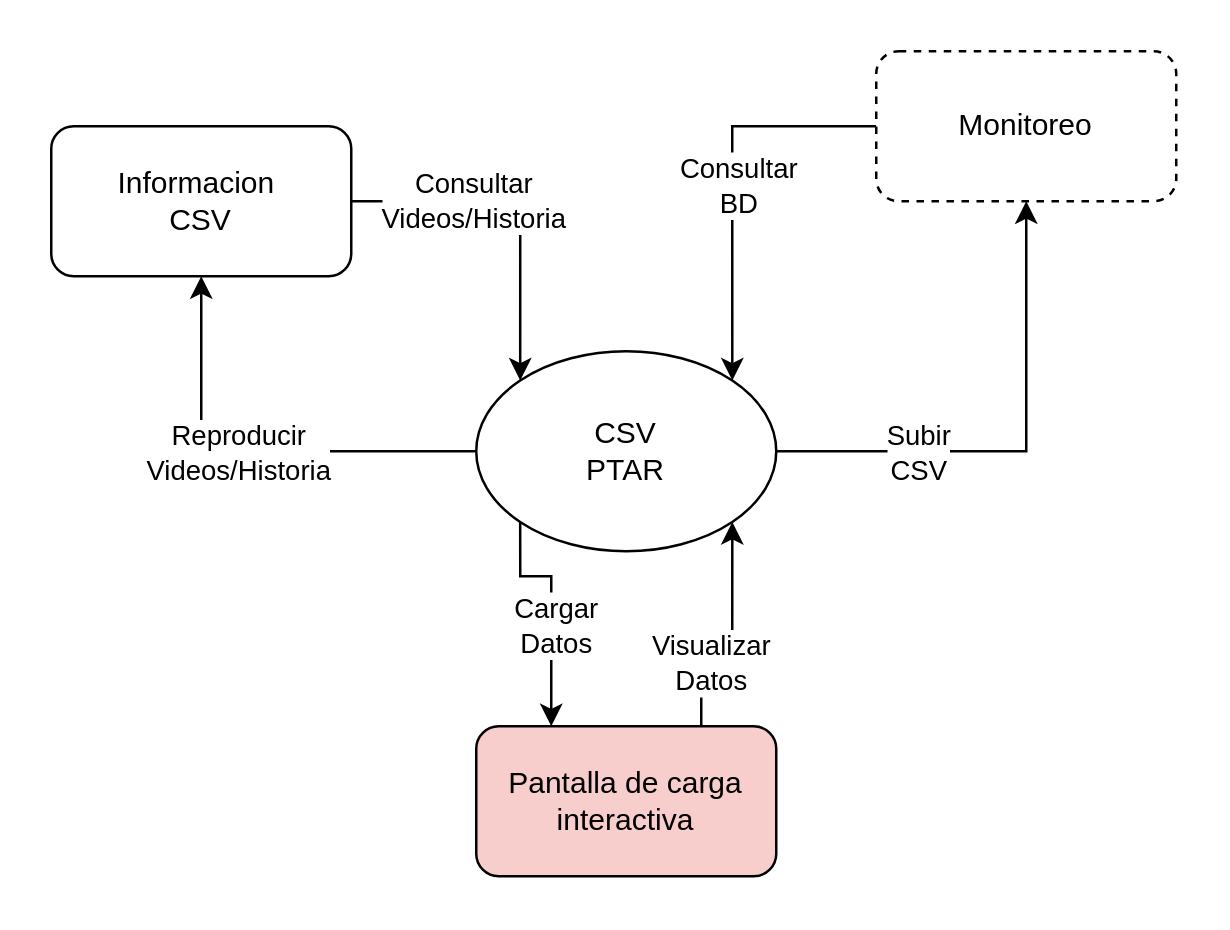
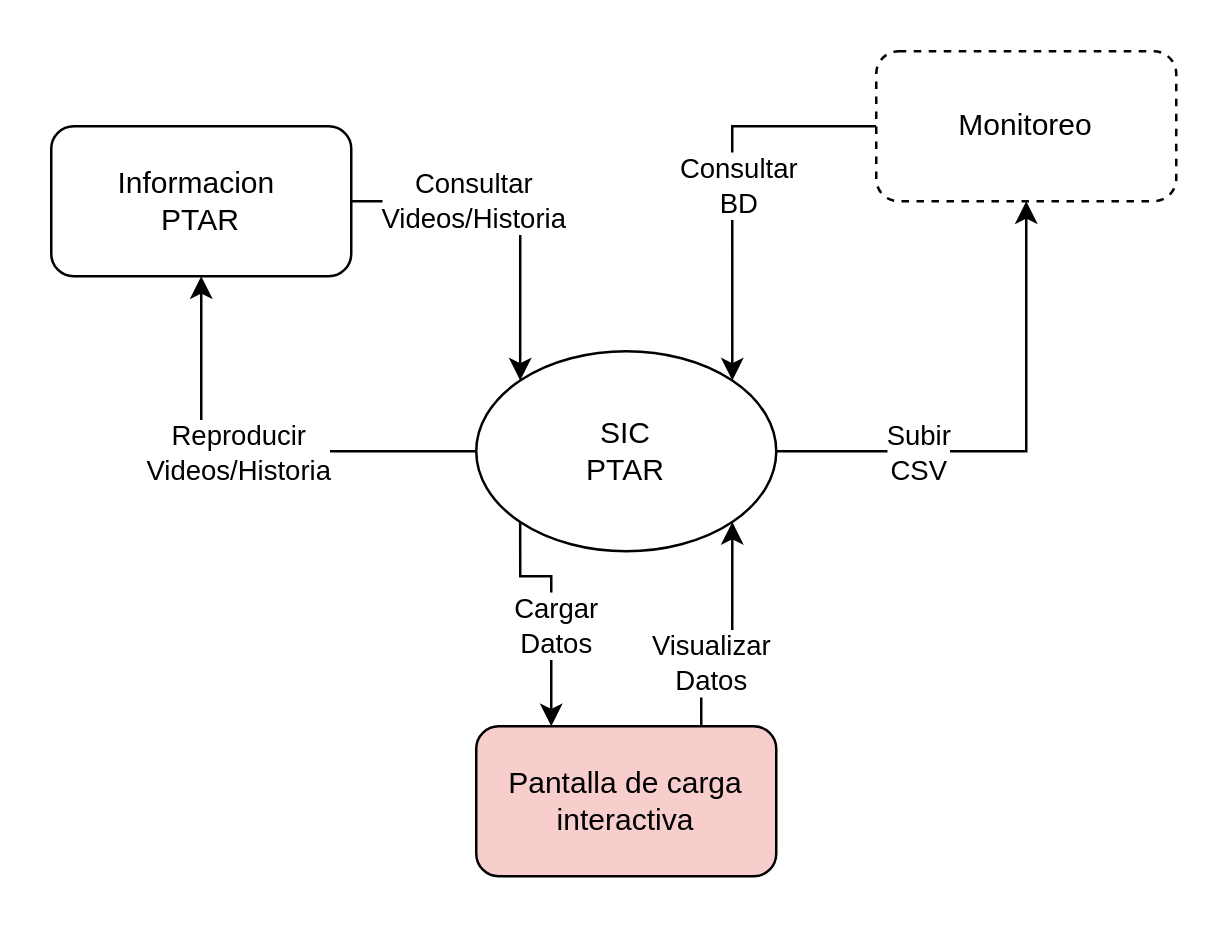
  <mxCell id="0" />
  <mxCell id="1" parent="0" />
  <mxCell id="2" style="edgeStyle=orthogonalEdgeStyle;rounded=0;orthogonalLoop=1;jettySize=auto;html=1;exitX=0;exitY=0.5;exitDx=0;exitDy=0;entryX=0.5;entryY=1;entryDx=0;entryDy=0;" edge="1" parent="1" source="8" target="11"><mxGeometry relative="1" as="geometry" /></mxCell>
  <mxCell id="3" value="Reproducir&lt;div&gt;Videos/Historia&lt;/div&gt;" style="edgeLabel;html=1;align=center;verticalAlign=middle;resizable=0;points=[];" vertex="1" connectable="0" parent="2"><mxGeometry x="0.067" relative="1" as="geometry"><mxPoint as="offset" /></mxGeometry></mxCell>
  <mxCell id="4" style="edgeStyle=orthogonalEdgeStyle;rounded=0;orthogonalLoop=1;jettySize=auto;html=1;entryX=0.5;entryY=1;entryDx=0;entryDy=0;" edge="1" parent="1" source="8" target="14"><mxGeometry relative="1" as="geometry" /></mxCell>
  <mxCell id="5" value="Subir&lt;div&gt;CSV&lt;/div&gt;" style="edgeLabel;html=1;align=center;verticalAlign=middle;resizable=0;points=[];" vertex="1" connectable="0" parent="4"><mxGeometry x="-0.44" relative="1" as="geometry"><mxPoint as="offset" /></mxGeometry></mxCell>
  <mxCell id="6" style="edgeStyle=orthogonalEdgeStyle;rounded=0;orthogonalLoop=1;jettySize=auto;html=1;entryX=0.25;entryY=0;entryDx=0;entryDy=0;exitX=0;exitY=1;exitDx=0;exitDy=0;" edge="1" parent="1" source="8" target="17"><mxGeometry relative="1" as="geometry"><Array as="points"><mxPoint x="208" y="230" /><mxPoint x="220" y="230" /></Array></mxGeometry></mxCell>
  <mxCell id="7" value="Cargar&lt;div&gt;Datos&lt;/div&gt;" style="edgeLabel;html=1;align=center;verticalAlign=middle;resizable=0;points=[];" vertex="1" connectable="0" parent="6"><mxGeometry x="0.15" y="1" relative="1" as="geometry"><mxPoint as="offset" /></mxGeometry></mxCell>
- <mxCell id="8" value="CSV&lt;div&gt;PTAR&lt;/div&gt;" style="ellipse;whiteSpace=wrap;html=1;" vertex="1" parent="1"><mxGeometry x="190" y="140" width="120" height="80" as="geometry" /></mxCell>
+ <mxCell id="8" value="SIC&lt;div&gt;PTAR&lt;/div&gt;" style="ellipse;whiteSpace=wrap;html=1;" vertex="1" parent="1"><mxGeometry x="190" y="140" width="120" height="80" as="geometry" /></mxCell>
  <mxCell id="9" style="edgeStyle=orthogonalEdgeStyle;rounded=0;orthogonalLoop=1;jettySize=auto;html=1;entryX=0;entryY=0;entryDx=0;entryDy=0;" edge="1" parent="1" source="11" target="8"><mxGeometry relative="1" as="geometry" /></mxCell>
  <mxCell id="10" value="Consultar&lt;div&gt;Videos/Historia&lt;/div&gt;" style="edgeLabel;html=1;align=center;verticalAlign=middle;resizable=0;points=[];" vertex="1" connectable="0" parent="9"><mxGeometry x="-0.311" y="1" relative="1" as="geometry"><mxPoint as="offset" /></mxGeometry></mxCell>
- <mxCell id="11" value="Informacion&amp;nbsp;&lt;div&gt;CSV&lt;/div&gt;" style="rounded=1;whiteSpace=wrap;html=1;" vertex="1" parent="1"><mxGeometry x="20" y="50" width="120" height="60" as="geometry" /></mxCell>
+ <mxCell id="11" value="Informacion&amp;nbsp;&lt;div&gt;PTAR&lt;/div&gt;" style="rounded=1;whiteSpace=wrap;html=1;" vertex="1" parent="1"><mxGeometry x="20" y="50" width="120" height="60" as="geometry" /></mxCell>
  <mxCell id="12" style="edgeStyle=orthogonalEdgeStyle;rounded=0;orthogonalLoop=1;jettySize=auto;html=1;entryX=1;entryY=0;entryDx=0;entryDy=0;" edge="1" parent="1" source="14" target="8"><mxGeometry relative="1" as="geometry" /></mxCell>
  <mxCell id="13" value="Consultar&lt;div&gt;BD&lt;/div&gt;" style="edgeLabel;html=1;align=center;verticalAlign=middle;resizable=0;points=[];" vertex="1" connectable="0" parent="12"><mxGeometry x="0.017" y="2" relative="1" as="geometry"><mxPoint as="offset" /></mxGeometry></mxCell>
  <mxCell id="14" value="Monitoreo" style="rounded=1;whiteSpace=wrap;html=1;dashed=1;" vertex="1" parent="1"><mxGeometry x="350" y="20" width="120" height="60" as="geometry" /></mxCell>
  <mxCell id="15" style="edgeStyle=orthogonalEdgeStyle;rounded=0;orthogonalLoop=1;jettySize=auto;html=1;entryX=1;entryY=1;entryDx=0;entryDy=0;exitX=0.75;exitY=0;exitDx=0;exitDy=0;" edge="1" parent="1" source="17" target="8"><mxGeometry relative="1" as="geometry" /></mxCell>
  <mxCell id="16" value="Visualizar&lt;div&gt;Datos&lt;/div&gt;" style="edgeLabel;html=1;align=center;verticalAlign=middle;resizable=0;points=[];" vertex="1" connectable="0" parent="15"><mxGeometry x="-0.448" y="-3" relative="1" as="geometry"><mxPoint as="offset" /></mxGeometry></mxCell>
  <mxCell id="17" value="Pantalla de carga&lt;div&gt;interactiva&lt;/div&gt;" style="rounded=1;whiteSpace=wrap;html=1;fillColor=#f8cecc;" vertex="1" parent="1"><mxGeometry x="190" y="290" width="120" height="60" as="geometry" /></mxCell>
